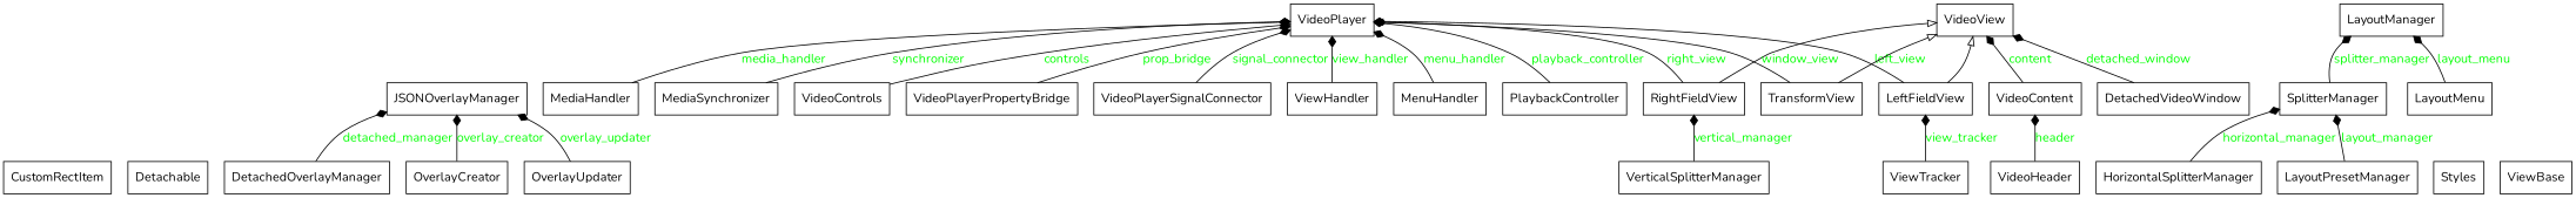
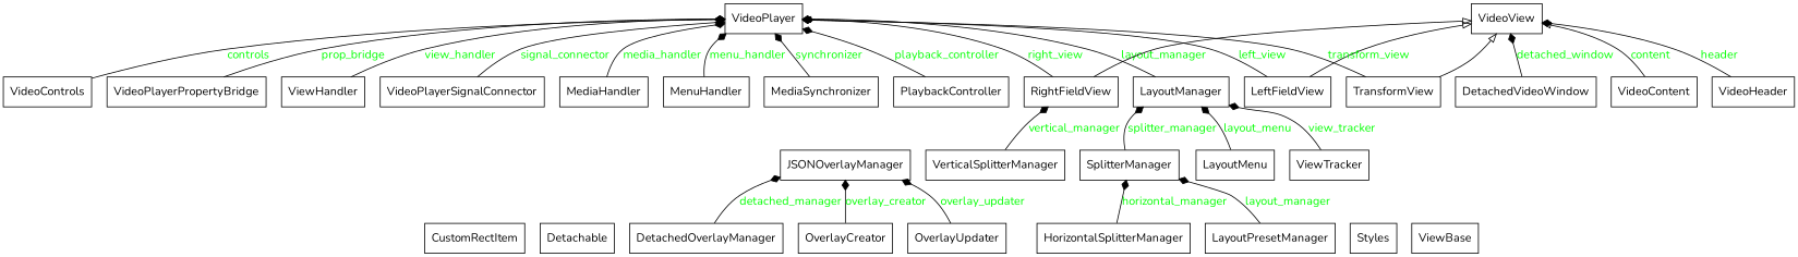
  digraph {
    fontname=Nunito
    rankdir=BT
    node [color=black fontcolor=black fontname=Nunito shape=record style=solid]
    edge [arrowhead=diamond arrowtail=none fontcolor=green fontname=Nunito style=solid]
    n1 [label=<CustomRectItem>]
    n2 [label=<Detachable>]
    n3 [label=<DetachedOverlayManager>]
    n4 [label=<JSONOverlayManager>]
    n5 [label=<DetachedVideoWindow>]
    n6 [label=<VideoView>]
    n7 [label=<HorizontalSplitterManager>]
    n8 [label=<SplitterManager>]
    n9 [label=<LayoutManager>]
    n10 [label=<VideoPlayer>]
    n11 [label=<LayoutMenu>]
    n12 [label=<LayoutPresetManager>]
    n13 [label=<LeftFieldView>]
    n14 [label=<MediaHandler>]
    n15 [label=<MediaSynchronizer>]
    n16 [label=<MenuHandler>]
    n17 [label=<OverlayCreator>]
    n18 [label=<OverlayUpdater>]
    n19 [label=<PlaybackController>]
    n20 [label=<RightFieldView>]
    n21 [label=<Styles>]
    n22 [label=<TransformView>]
    n23 [label=<VerticalSplitterManager>]
    n24 [label=<VideoContent>]
    n25 [label=<VideoControls>]
    n26 [label=<VideoHeader>]
    n27 [label=<VideoPlayerPropertyBridge>]
    n28 [label=<VideoPlayerSignalConnector>]
    n29 [label=<ViewBase>]
    n30 [label=<ViewHandler>]
    n31 [label=<ViewTracker>]
    n3 -> n4 [label=detached_manager]
    n5 -> n6 [label=detached_window]
    n7 -> n8 [label=horizontal_manager]
    n8 -> n9 [label=splitter_manager]
+   n9 -> n10 [label=layout_manager]
    n11 -> n9 [label=layout_menu]
    n12 -> n8 [label=layout_manager]
    n13 -> n6 [arrowhead=empty fontcolor="" style=""]
    n13 -> n10 [label=left_view]
    n14 -> n10 [label=media_handler]
    n15 -> n10 [label=synchronizer]
    n16 -> n10 [label=menu_handler]
    n17 -> n4 [label=overlay_creator]
    n18 -> n4 [label=overlay_updater]
    n19 -> n10 [label=playback_controller]
    n20 -> n6 [arrowhead=empty fontcolor="" style=""]
    n20 -> n10 [arrowhead=empty label=right_view]
    n22 -> n6 [arrowhead=empty fontcolor="" style=""]
-   n22 -> n10 [label=window_view]
+   n22 -> n10 [label=transform_view]
    n23 -> n20 [label=vertical_manager]
-   n24 -> n6 [label=content]
+   n24 -> n6 [arrowhead=empty label=content]
    n25 -> n10 [label=controls]
-   n26 -> n24 [label=header]
+   n26 -> n6 [label=header]
    n27 -> n10 [label=prop_bridge]
    n28 -> n10 [label=signal_connector]
    n30 -> n10 [label=view_handler]
-   n31 -> n13 [label=view_tracker]
+   n31 -> n9 [label=view_tracker]
  }
